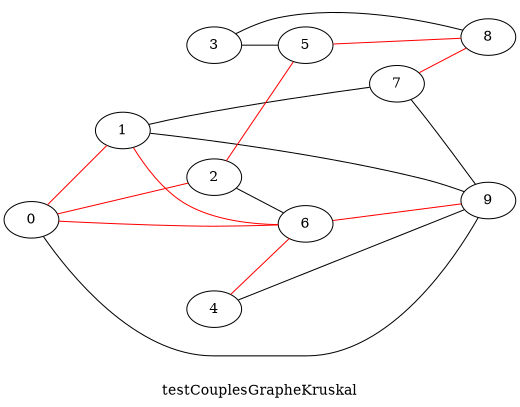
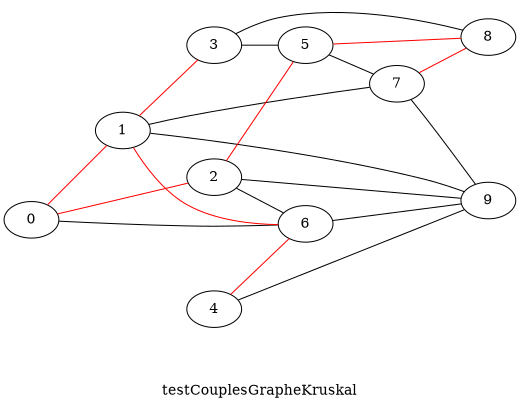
  graph {
    label=testCouplesGrapheKruskal
    rankdir=LR
    edge [color=black]
    0 [height=0.5 width=0.75]
    1 [height=0.5 width=0.75]
    2 [height=0.5 width=0.75]
    6 [height=0.5 width=0.75]
    3 [height=0.5 width=0.75]
    7 [height=0.5 width=0.75]
    9 [height=0.5 width=0.75]
    5 [height=0.5 width=0.75]
    8 [height=0.5 width=0.75]
    4 [height=0.5 width=0.75]
    0 -- 1 [color=red]
    0 -- 2 [color=red]
-   0 -- 6 [color=red]
+   0 -- 6
    1 -- 6 [color=red]
+   1 -- 3 [color=red]
    1 -- 7
    1 -- 9
    2 -- 6
-   0 -- 9
+   2 -- 9
    2 -- 5 [color=red]
-   6 -- 9 [color=red]
+   6 -- 9
    3 -- 5
    3 -- 8
    7 -- 9
    7 -- 8 [color=red]
+   5 -- 7
    5 -- 8 [color=red]
    4 -- 6 [color=red]
    4 -- 9
  }
